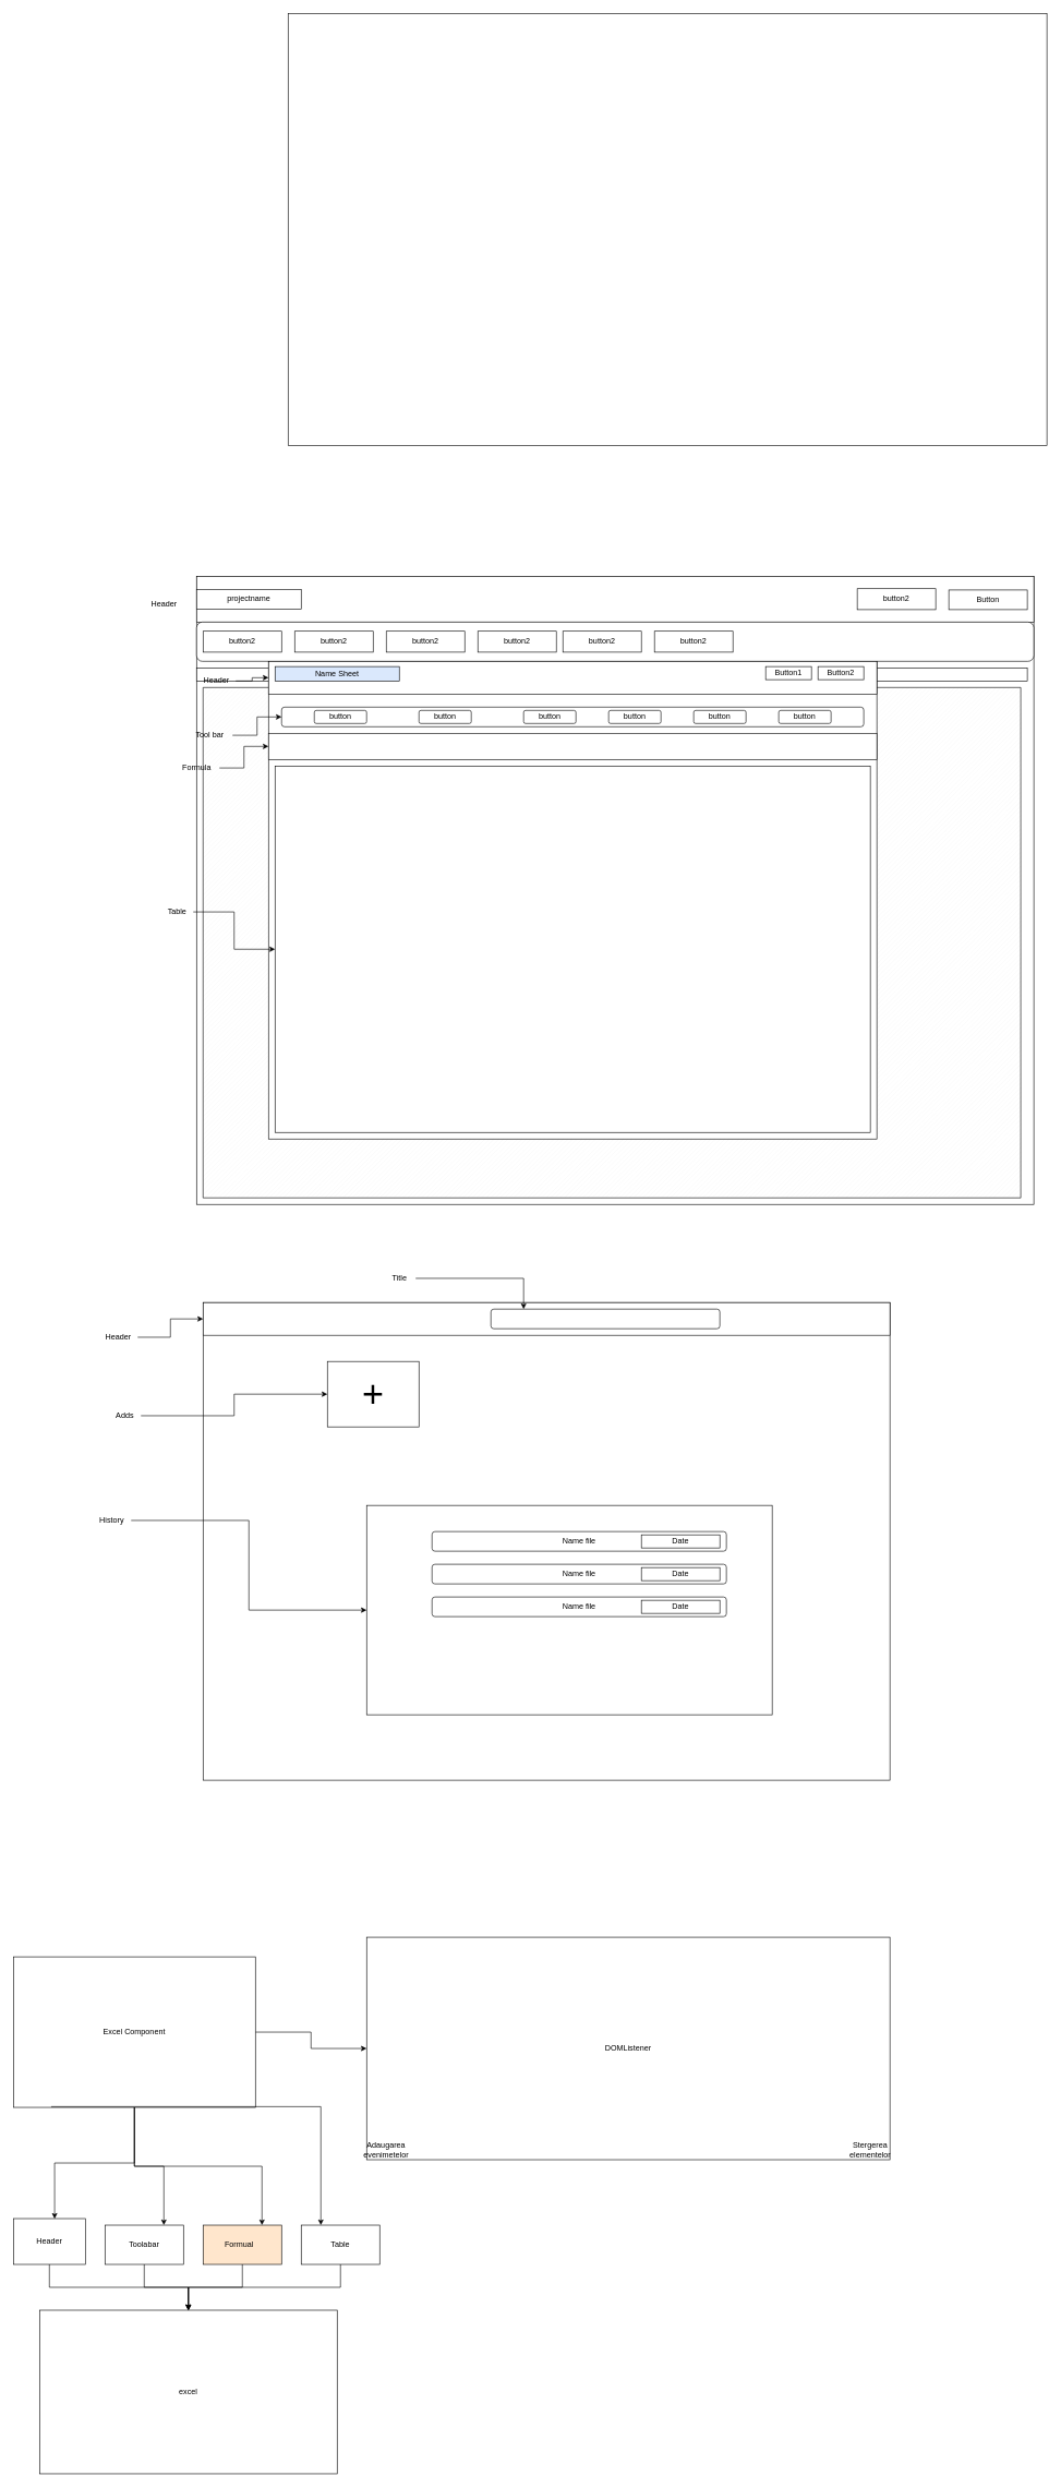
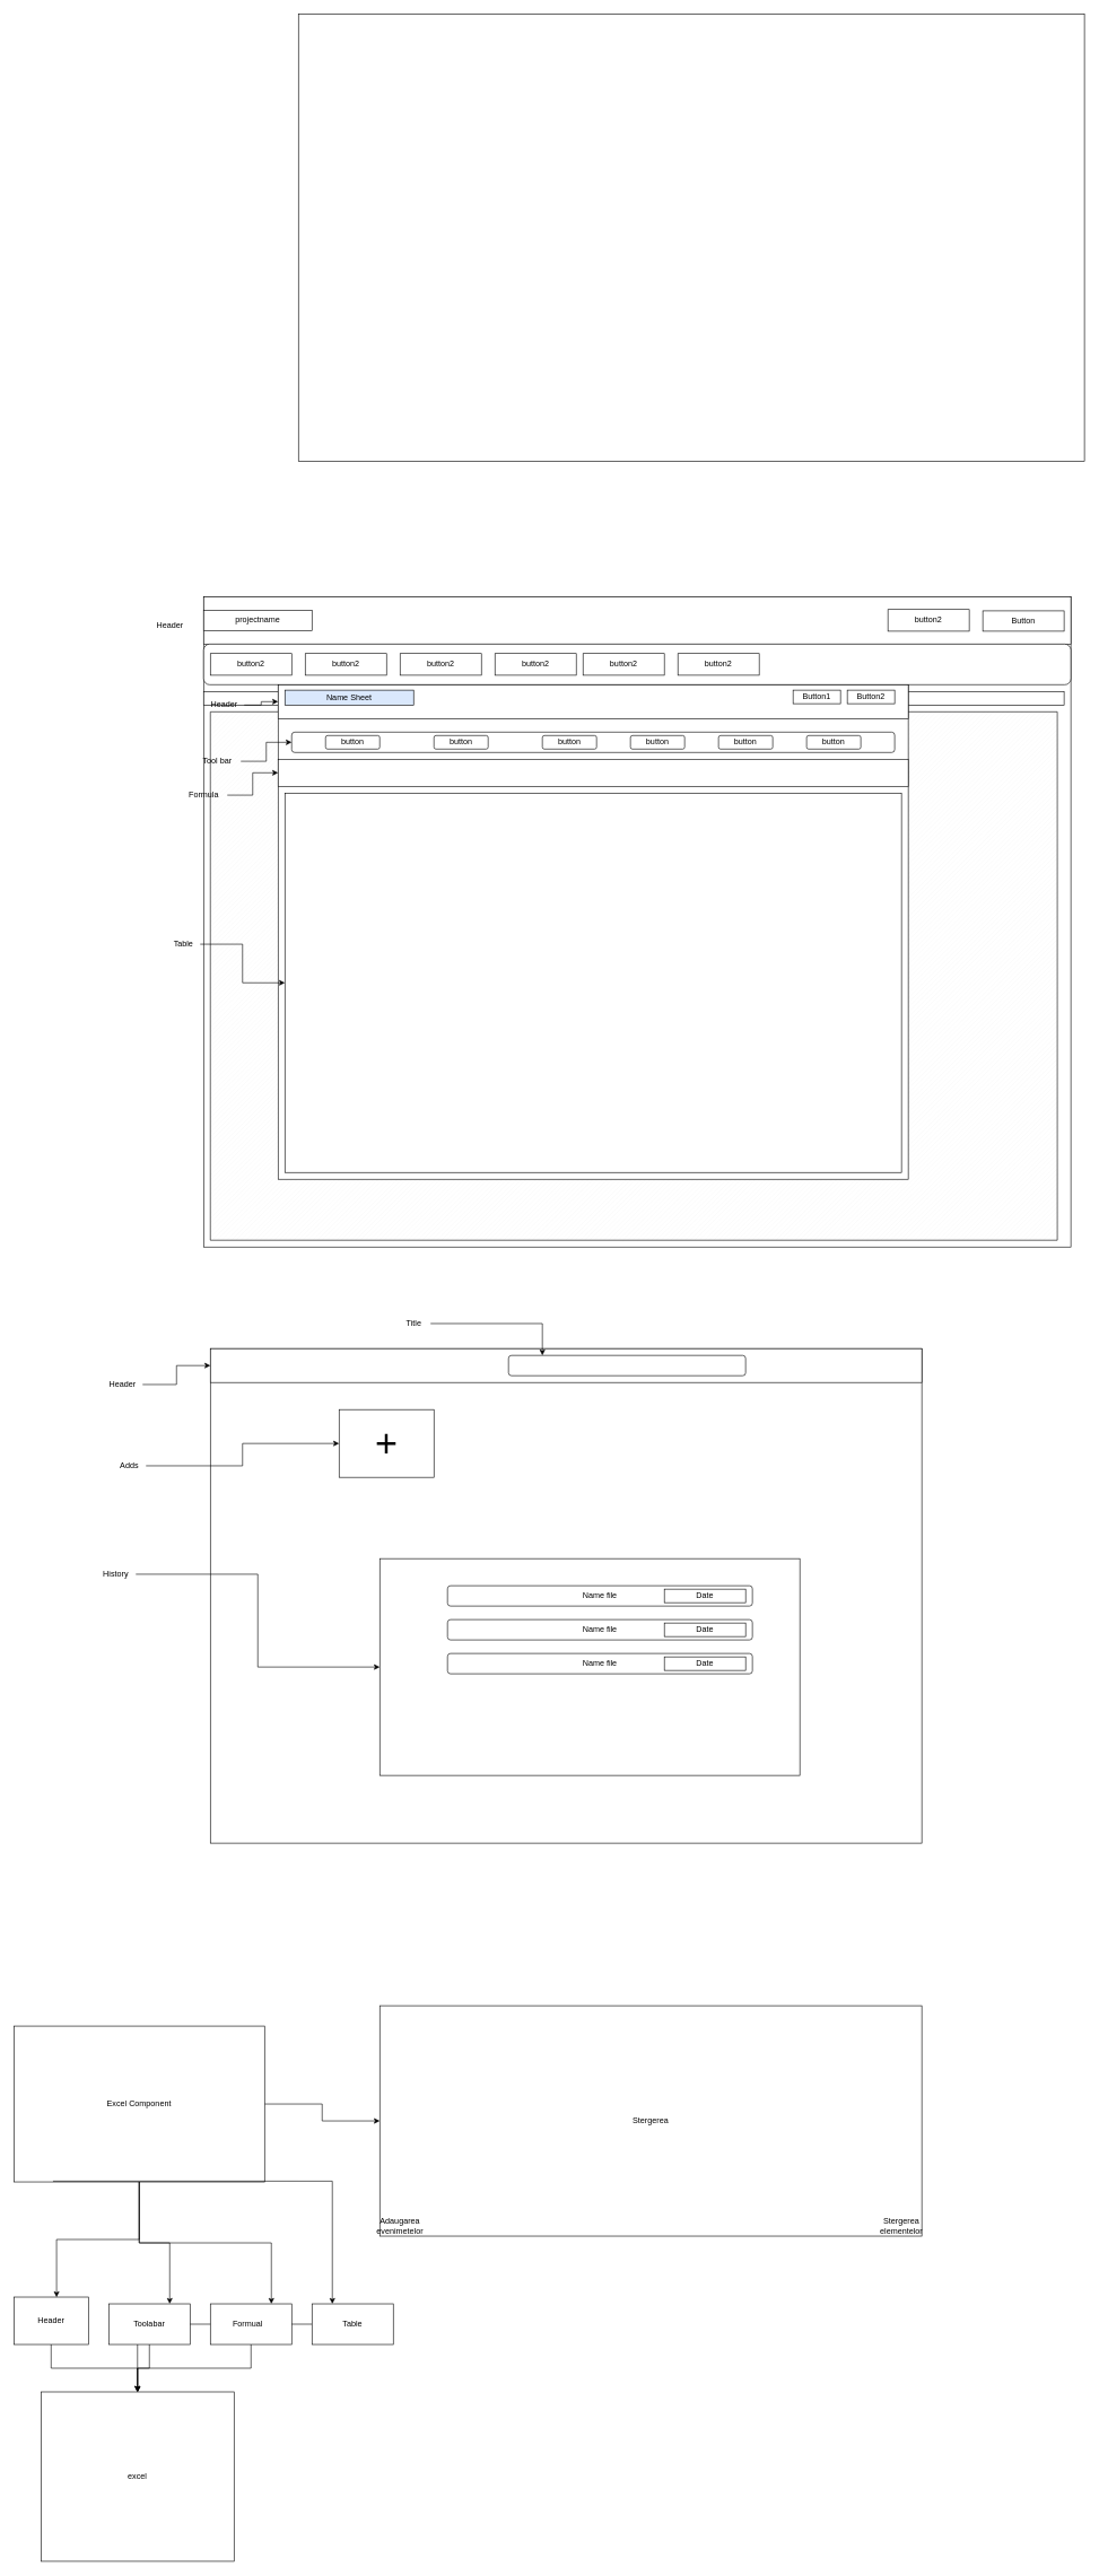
  <mxCell id="0" />
  <mxCell id="1" parent="0" />
  <mxCell id="2" value="" style="rounded=0;whiteSpace=wrap;html=1;" parent="1" vertex="1"><mxGeometry x="300" y="880" width="1280" height="960" as="geometry" /></mxCell>
  <mxCell id="3" value="" style="rounded=0;whiteSpace=wrap;html=1;" parent="1" vertex="1"><mxGeometry x="300" y="880" width="1280" height="70" as="geometry" /></mxCell>
  <mxCell id="4" value="Header&lt;br&gt;" style="text;html=1;align=center;verticalAlign=middle;resizable=0;points=[];autosize=1;strokeColor=none;fillColor=none;" parent="1" vertex="1"><mxGeometry x="220" y="908" width="60" height="30" as="geometry" /></mxCell>
  <mxCell id="5" value="projectname&lt;br&gt;" style="rounded=0;whiteSpace=wrap;html=1;" parent="1" vertex="1"><mxGeometry x="300" y="900" width="160" height="30" as="geometry" /></mxCell>
  <mxCell id="6" value="Button&lt;br&gt;" style="rounded=0;whiteSpace=wrap;html=1;" parent="1" vertex="1"><mxGeometry x="1450" y="901" width="120" height="30" as="geometry" /></mxCell>
  <mxCell id="7" value="button2&lt;br&gt;" style="rounded=0;whiteSpace=wrap;html=1;" parent="1" vertex="1"><mxGeometry x="1310" y="899" width="120" height="32" as="geometry" /></mxCell>
  <mxCell id="8" value="" style="rounded=1;whiteSpace=wrap;html=1;" parent="1" vertex="1"><mxGeometry x="300" y="950" width="1280" height="60" as="geometry" /></mxCell>
  <mxCell id="9" style="edgeStyle=orthogonalEdgeStyle;rounded=0;orthogonalLoop=1;jettySize=auto;html=1;exitX=0.5;exitY=1;exitDx=0;exitDy=0;" parent="1" source="5" target="5" edge="1"><mxGeometry relative="1" as="geometry" /></mxCell>
  <mxCell id="10" value="button2&lt;br&gt;" style="rounded=0;whiteSpace=wrap;html=1;" parent="1" vertex="1"><mxGeometry x="310" y="964" width="120" height="32" as="geometry" /></mxCell>
  <mxCell id="11" value="button2&lt;br&gt;" style="rounded=0;whiteSpace=wrap;html=1;" parent="1" vertex="1"><mxGeometry x="450" y="964" width="120" height="32" as="geometry" /></mxCell>
  <mxCell id="12" value="button2&lt;br&gt;" style="rounded=0;whiteSpace=wrap;html=1;" parent="1" vertex="1"><mxGeometry x="590" y="964" width="120" height="32" as="geometry" /></mxCell>
  <mxCell id="13" value="button2&lt;br&gt;" style="rounded=0;whiteSpace=wrap;html=1;" parent="1" vertex="1"><mxGeometry x="730" y="964" width="120" height="32" as="geometry" /></mxCell>
  <mxCell id="14" value="button2&lt;br&gt;" style="rounded=0;whiteSpace=wrap;html=1;" parent="1" vertex="1"><mxGeometry x="860" y="964" width="120" height="32" as="geometry" /></mxCell>
  <mxCell id="15" value="button2&lt;br&gt;" style="rounded=0;whiteSpace=wrap;html=1;" parent="1" vertex="1"><mxGeometry x="1000" y="964" width="120" height="32" as="geometry" /></mxCell>
  <mxCell id="16" value="formula/fx&lt;br&gt;" style="rounded=0;whiteSpace=wrap;html=1;" parent="1" vertex="1"><mxGeometry x="300" y="1020" width="1270" height="20" as="geometry" /></mxCell>
  <mxCell id="17" value="" style="verticalLabelPosition=bottom;verticalAlign=top;html=1;shape=mxgraph.basic.patternFillRect;fillStyle=diag;step=5;fillStrokeWidth=0.2;fillStrokeColor=#dddddd;" parent="1" vertex="1"><mxGeometry x="310" y="1050" width="1250" height="780" as="geometry" /></mxCell>
  <mxCell id="18" value="" style="rounded=0;whiteSpace=wrap;html=1;" parent="1" vertex="1"><mxGeometry x="440" y="20" width="1160" height="660" as="geometry" /></mxCell>
  <mxCell id="19" value="" style="rounded=0;whiteSpace=wrap;html=1;" vertex="1" parent="1"><mxGeometry x="410" y="1010" width="930" height="730" as="geometry" /></mxCell>
  <mxCell id="20" value="" style="rounded=0;whiteSpace=wrap;html=1;" vertex="1" parent="1"><mxGeometry x="410" y="1010" width="930" height="50" as="geometry" /></mxCell>
  <mxCell id="21" style="edgeStyle=orthogonalEdgeStyle;rounded=0;orthogonalLoop=1;jettySize=auto;html=1;" edge="1" parent="1" source="22" target="20"><mxGeometry relative="1" as="geometry" /></mxCell>
  <mxCell id="22" value="Header" style="text;html=1;align=center;verticalAlign=middle;resizable=0;points=[];autosize=1;strokeColor=none;fillColor=none;" vertex="1" parent="1"><mxGeometry x="300" y="1025" width="60" height="30" as="geometry" /></mxCell>
  <mxCell id="23" value="Name Sheet" style="rounded=0;whiteSpace=wrap;html=1;fillColor=#dae8fc;" vertex="1" parent="1"><mxGeometry x="420" y="1018" width="190" height="22" as="geometry" /></mxCell>
  <mxCell id="24" value="&lt;div&gt;Button2&lt;/div&gt;" style="rounded=0;whiteSpace=wrap;html=1;" vertex="1" parent="1"><mxGeometry x="1250" y="1018" width="70" height="20" as="geometry" /></mxCell>
  <mxCell id="25" value="&lt;div&gt;Button1&lt;/div&gt;" style="rounded=0;whiteSpace=wrap;html=1;" vertex="1" parent="1"><mxGeometry x="1170" y="1018" width="70" height="20" as="geometry" /></mxCell>
  <mxCell id="26" value="" style="rounded=1;whiteSpace=wrap;html=1;" vertex="1" parent="1"><mxGeometry x="430" y="1080" width="890" height="30" as="geometry" /></mxCell>
  <mxCell id="27" style="edgeStyle=orthogonalEdgeStyle;rounded=0;orthogonalLoop=1;jettySize=auto;html=1;" edge="1" parent="1" source="28" target="26"><mxGeometry relative="1" as="geometry" /></mxCell>
  <mxCell id="28" value="&lt;div&gt;Tool bar&lt;/div&gt;" style="text;html=1;align=center;verticalAlign=middle;resizable=0;points=[];autosize=1;strokeColor=none;fillColor=none;" vertex="1" parent="1"><mxGeometry x="285" y="1108" width="70" height="30" as="geometry" /></mxCell>
  <mxCell id="29" value="&lt;div&gt;button&lt;/div&gt;" style="rounded=1;whiteSpace=wrap;html=1;" vertex="1" parent="1"><mxGeometry x="480" y="1085" width="80" height="20" as="geometry" /></mxCell>
  <mxCell id="30" value="&lt;div&gt;button&lt;/div&gt;" style="rounded=1;whiteSpace=wrap;html=1;" vertex="1" parent="1"><mxGeometry x="640" y="1085" width="80" height="20" as="geometry" /></mxCell>
  <mxCell id="31" value="&lt;div&gt;button&lt;/div&gt;" style="rounded=1;whiteSpace=wrap;html=1;" vertex="1" parent="1"><mxGeometry x="800" y="1085" width="80" height="20" as="geometry" /></mxCell>
  <mxCell id="32" value="&lt;div&gt;button&lt;/div&gt;" style="rounded=1;whiteSpace=wrap;html=1;" vertex="1" parent="1"><mxGeometry x="930" y="1085" width="80" height="20" as="geometry" /></mxCell>
  <mxCell id="33" value="&lt;div&gt;button&lt;/div&gt;" style="rounded=1;whiteSpace=wrap;html=1;" vertex="1" parent="1"><mxGeometry x="1060" y="1085" width="80" height="20" as="geometry" /></mxCell>
  <mxCell id="34" value="&lt;div&gt;button&lt;/div&gt;" style="rounded=1;whiteSpace=wrap;html=1;" vertex="1" parent="1"><mxGeometry x="1190" y="1085" width="80" height="20" as="geometry" /></mxCell>
  <mxCell id="35" value="" style="rounded=0;whiteSpace=wrap;html=1;" vertex="1" parent="1"><mxGeometry x="410" y="1120" width="930" height="40" as="geometry" /></mxCell>
  <mxCell id="36" style="edgeStyle=orthogonalEdgeStyle;rounded=0;orthogonalLoop=1;jettySize=auto;html=1;" edge="1" parent="1" source="37" target="35"><mxGeometry relative="1" as="geometry" /></mxCell>
  <mxCell id="37" value="&lt;div&gt;Formula&lt;/div&gt;" style="text;html=1;align=center;verticalAlign=middle;resizable=0;points=[];autosize=1;strokeColor=none;fillColor=none;" vertex="1" parent="1"><mxGeometry x="265" y="1158" width="70" height="30" as="geometry" /></mxCell>
  <mxCell id="38" value="" style="rounded=0;whiteSpace=wrap;html=1;" vertex="1" parent="1"><mxGeometry x="420" y="1170" width="910" height="560" as="geometry" /></mxCell>
  <mxCell id="39" style="edgeStyle=orthogonalEdgeStyle;rounded=0;orthogonalLoop=1;jettySize=auto;html=1;" edge="1" parent="1" source="40" target="38"><mxGeometry relative="1" as="geometry" /></mxCell>
  <mxCell id="40" value="Table" style="text;html=1;align=center;verticalAlign=middle;resizable=0;points=[];autosize=1;strokeColor=none;fillColor=none;" vertex="1" parent="1"><mxGeometry x="245" y="1378" width="50" height="30" as="geometry" /></mxCell>
  <mxCell id="41" value="" style="rounded=0;whiteSpace=wrap;html=1;" vertex="1" parent="1"><mxGeometry x="310" y="1990" width="1050" height="730" as="geometry" /></mxCell>
  <mxCell id="42" value="" style="rounded=0;whiteSpace=wrap;html=1;" vertex="1" parent="1"><mxGeometry x="310" y="1990" width="1050" height="50" as="geometry" /></mxCell>
  <mxCell id="43" style="edgeStyle=orthogonalEdgeStyle;rounded=0;orthogonalLoop=1;jettySize=auto;html=1;" edge="1" parent="1" source="44" target="42"><mxGeometry relative="1" as="geometry" /></mxCell>
  <mxCell id="44" value="Header" style="text;html=1;align=center;verticalAlign=middle;resizable=0;points=[];autosize=1;strokeColor=none;fillColor=none;" vertex="1" parent="1"><mxGeometry x="150" y="2028" width="60" height="30" as="geometry" /></mxCell>
  <mxCell id="45" value="" style="rounded=1;whiteSpace=wrap;html=1;" vertex="1" parent="1"><mxGeometry x="750" y="2000" width="350" height="30" as="geometry" /></mxCell>
  <mxCell id="46" style="edgeStyle=orthogonalEdgeStyle;rounded=0;orthogonalLoop=1;jettySize=auto;html=1;" edge="1" parent="1" source="47" target="45"><mxGeometry relative="1" as="geometry"><Array as="points"><mxPoint x="800" y="1953" /></Array></mxGeometry></mxCell>
  <mxCell id="47" value="&lt;div&gt;Title&lt;/div&gt;" style="text;html=1;align=center;verticalAlign=middle;resizable=0;points=[];autosize=1;strokeColor=none;fillColor=none;" vertex="1" parent="1"><mxGeometry x="585" y="1938" width="50" height="30" as="geometry" /></mxCell>
  <mxCell id="48" value="&lt;font style=&quot;font-size: 57px;&quot;&gt;+&lt;/font&gt;" style="rounded=0;whiteSpace=wrap;html=1;" vertex="1" parent="1"><mxGeometry x="500" y="2080" width="140" height="100" as="geometry" /></mxCell>
  <mxCell id="49" style="edgeStyle=orthogonalEdgeStyle;rounded=0;orthogonalLoop=1;jettySize=auto;html=1;" edge="1" parent="1" source="50" target="48"><mxGeometry relative="1" as="geometry" /></mxCell>
  <mxCell id="50" value="Adds" style="text;html=1;align=center;verticalAlign=middle;resizable=0;points=[];autosize=1;strokeColor=none;fillColor=none;" vertex="1" parent="1"><mxGeometry x="165" y="2148" width="50" height="30" as="geometry" /></mxCell>
  <mxCell id="51" value="" style="rounded=0;whiteSpace=wrap;html=1;" vertex="1" parent="1"><mxGeometry y="2300" width="620" height="320" as="geometry" x="560" /></mxCell>
  <mxCell id="52" style="edgeStyle=orthogonalEdgeStyle;rounded=0;orthogonalLoop=1;jettySize=auto;html=1;" edge="1" parent="1" source="53" target="51"><mxGeometry relative="1" as="geometry" /></mxCell>
  <mxCell id="53" value="History" style="text;html=1;align=center;verticalAlign=middle;resizable=0;points=[];autosize=1;strokeColor=none;fillColor=none;" vertex="1" parent="1"><mxGeometry x="140" y="2308" width="60" height="30" as="geometry" /></mxCell>
  <mxCell id="54" value="Name file" style="rounded=1;whiteSpace=wrap;html=1;" vertex="1" parent="1"><mxGeometry x="660" y="2340" width="450" height="30" as="geometry" /></mxCell>
  <mxCell id="55" value="Name file" style="rounded=1;whiteSpace=wrap;html=1;" vertex="1" parent="1"><mxGeometry x="660" y="2390" width="450" height="30" as="geometry" /></mxCell>
  <mxCell id="56" value="Name file" style="rounded=1;whiteSpace=wrap;html=1;" vertex="1" parent="1"><mxGeometry x="660" y="2440" width="450" height="30" as="geometry" /></mxCell>
  <mxCell id="57" value="Date" style="rounded=0;whiteSpace=wrap;html=1;" vertex="1" parent="1"><mxGeometry x="980" y="2345" width="120" height="20" as="geometry" /></mxCell>
  <mxCell id="58" value="Date" style="rounded=0;whiteSpace=wrap;html=1;" vertex="1" parent="1"><mxGeometry x="980" y="2395" width="120" height="20" as="geometry" /></mxCell>
  <mxCell id="59" value="Date" style="rounded=0;whiteSpace=wrap;html=1;" vertex="1" parent="1"><mxGeometry x="980" y="2445" width="120" height="20" as="geometry" /></mxCell>
- <mxCell id="60" value="DOMListener" style="rounded=0;whiteSpace=wrap;html=1;" vertex="1" parent="1"><mxGeometry y="2960" width="800" height="340" as="geometry" x="560" /></mxCell>
+ <mxCell id="60" value="Stergerea" style="rounded=0;whiteSpace=wrap;html=1;" vertex="1" parent="1"><mxGeometry y="2960" width="800" height="340" as="geometry" x="560" /></mxCell>
  <mxCell id="61" value="Stergerea elementelor" style="text;html=1;strokeColor=none;fillColor=none;align=center;verticalAlign=middle;whiteSpace=wrap;rounded=0;" vertex="1" parent="1"><mxGeometry x="1300" y="3270" width="60" height="30" as="geometry" /></mxCell>
  <mxCell id="62" value="Adaugarea evenimetelor&lt;br&gt;" style="text;html=1;strokeColor=none;fillColor=none;align=center;verticalAlign=middle;whiteSpace=wrap;rounded=0;" vertex="1" parent="1"><mxGeometry y="3270" width="60" height="30" as="geometry" x="560" /></mxCell>
  <mxCell id="63" style="edgeStyle=orthogonalEdgeStyle;rounded=0;orthogonalLoop=1;jettySize=auto;html=1;entryX=0.75;entryY=0;entryDx=0;entryDy=0;" edge="1" parent="1" source="65" target="71"><mxGeometry relative="1" as="geometry" /></mxCell>
  <mxCell id="64" style="edgeStyle=orthogonalEdgeStyle;rounded=0;orthogonalLoop=1;jettySize=auto;html=1;" edge="1" parent="1" source="65" target="60"><mxGeometry relative="1" as="geometry" /></mxCell>
  <mxCell id="65" value="Excel Component&lt;br&gt;" style="rounded=0;whiteSpace=wrap;html=1;" vertex="1" parent="1"><mxGeometry x="20" y="2990" width="370" height="230" as="geometry" /></mxCell>
  <mxCell id="66" style="edgeStyle=orthogonalEdgeStyle;rounded=0;orthogonalLoop=1;jettySize=auto;html=1;" edge="1" parent="1" source="67" target="77"><mxGeometry relative="1" as="geometry" /></mxCell>
  <mxCell id="67" value="Header&lt;br&gt;" style="rounded=0;whiteSpace=wrap;html=1;" vertex="1" parent="1"><mxGeometry x="20" y="3390" width="110" height="70" as="geometry" /></mxCell>
  <mxCell id="68" style="edgeStyle=orthogonalEdgeStyle;rounded=0;orthogonalLoop=1;jettySize=auto;html=1;" edge="1" parent="1" source="69" target="77"><mxGeometry relative="1" as="geometry" /></mxCell>
  <mxCell id="69" value="Table&lt;br&gt;" style="rounded=0;whiteSpace=wrap;html=1;" vertex="1" parent="1"><mxGeometry x="460" y="3400" width="120" height="60" as="geometry" /></mxCell>
  <mxCell id="70" style="edgeStyle=orthogonalEdgeStyle;rounded=0;orthogonalLoop=1;jettySize=auto;html=1;" edge="1" parent="1" source="71" target="77"><mxGeometry relative="1" as="geometry" /></mxCell>
  <mxCell id="71" value="Toolabar&lt;br&gt;" style="rounded=0;whiteSpace=wrap;html=1;" vertex="1" parent="1"><mxGeometry x="160" y="3400" width="120" height="60" as="geometry" /></mxCell>
  <mxCell id="72" style="edgeStyle=orthogonalEdgeStyle;rounded=0;orthogonalLoop=1;jettySize=auto;html=1;" edge="1" parent="1" source="73" target="77"><mxGeometry relative="1" as="geometry" /></mxCell>
- <mxCell id="73" value="Formual&lt;span style=&quot;white-space: pre;&quot;&gt;&#09;&lt;/span&gt;" style="rounded=0;whiteSpace=wrap;html=1;fillColor=#ffe6cc;" vertex="1" parent="1"><mxGeometry x="310" y="3400" width="120" height="60" as="geometry" /></mxCell>
+ <mxCell id="73" value="Formual&lt;span style=&quot;white-space: pre;&quot;&gt;&#09;&lt;/span&gt;" style="rounded=0;whiteSpace=wrap;html=1;" vertex="1" parent="1"><mxGeometry x="310" y="3400" width="120" height="60" as="geometry" /></mxCell>
  <mxCell id="74" value="" style="endArrow=classic;html=1;rounded=0;edgeStyle=orthogonalEdgeStyle;exitX=0.156;exitY=0.995;exitDx=0;exitDy=0;exitPerimeter=0;entryX=0.25;entryY=0;entryDx=0;entryDy=0;" edge="1" parent="1" source="65" target="69"><mxGeometry width="50" height="50" relative="1" as="geometry"><mxPoint x="70" y="3250" as="sourcePoint" /><mxPoint x="120" y="3200" as="targetPoint" /></mxGeometry></mxCell>
  <mxCell id="75" value="" style="endArrow=classic;html=1;rounded=0;edgeStyle=orthogonalEdgeStyle;entryX=0.75;entryY=0;entryDx=0;entryDy=0;" edge="1" parent="1" source="65" target="73"><mxGeometry width="50" height="50" relative="1" as="geometry"><mxPoint x="410" y="3260" as="sourcePoint" /><mxPoint x="460" y="3210" as="targetPoint" /></mxGeometry></mxCell>
  <mxCell id="76" style="edgeStyle=orthogonalEdgeStyle;rounded=0;orthogonalLoop=1;jettySize=auto;html=1;entryX=0.573;entryY=0.004;entryDx=0;entryDy=0;entryPerimeter=0;" edge="1" parent="1" source="65" target="67"><mxGeometry relative="1" as="geometry" /></mxCell>
- <mxCell id="77" value="excel" style="rounded=0;whiteSpace=wrap;html=1;" vertex="1" parent="1"><mxGeometry x="60" y="3530" width="455" height="250" as="geometry" /></mxCell>
+ <mxCell id="77" value="excel" style="rounded=0;whiteSpace=wrap;html=1;" vertex="1" parent="1"><mxGeometry x="60" y="3530" width="285" height="250" as="geometry" /></mxCell>
